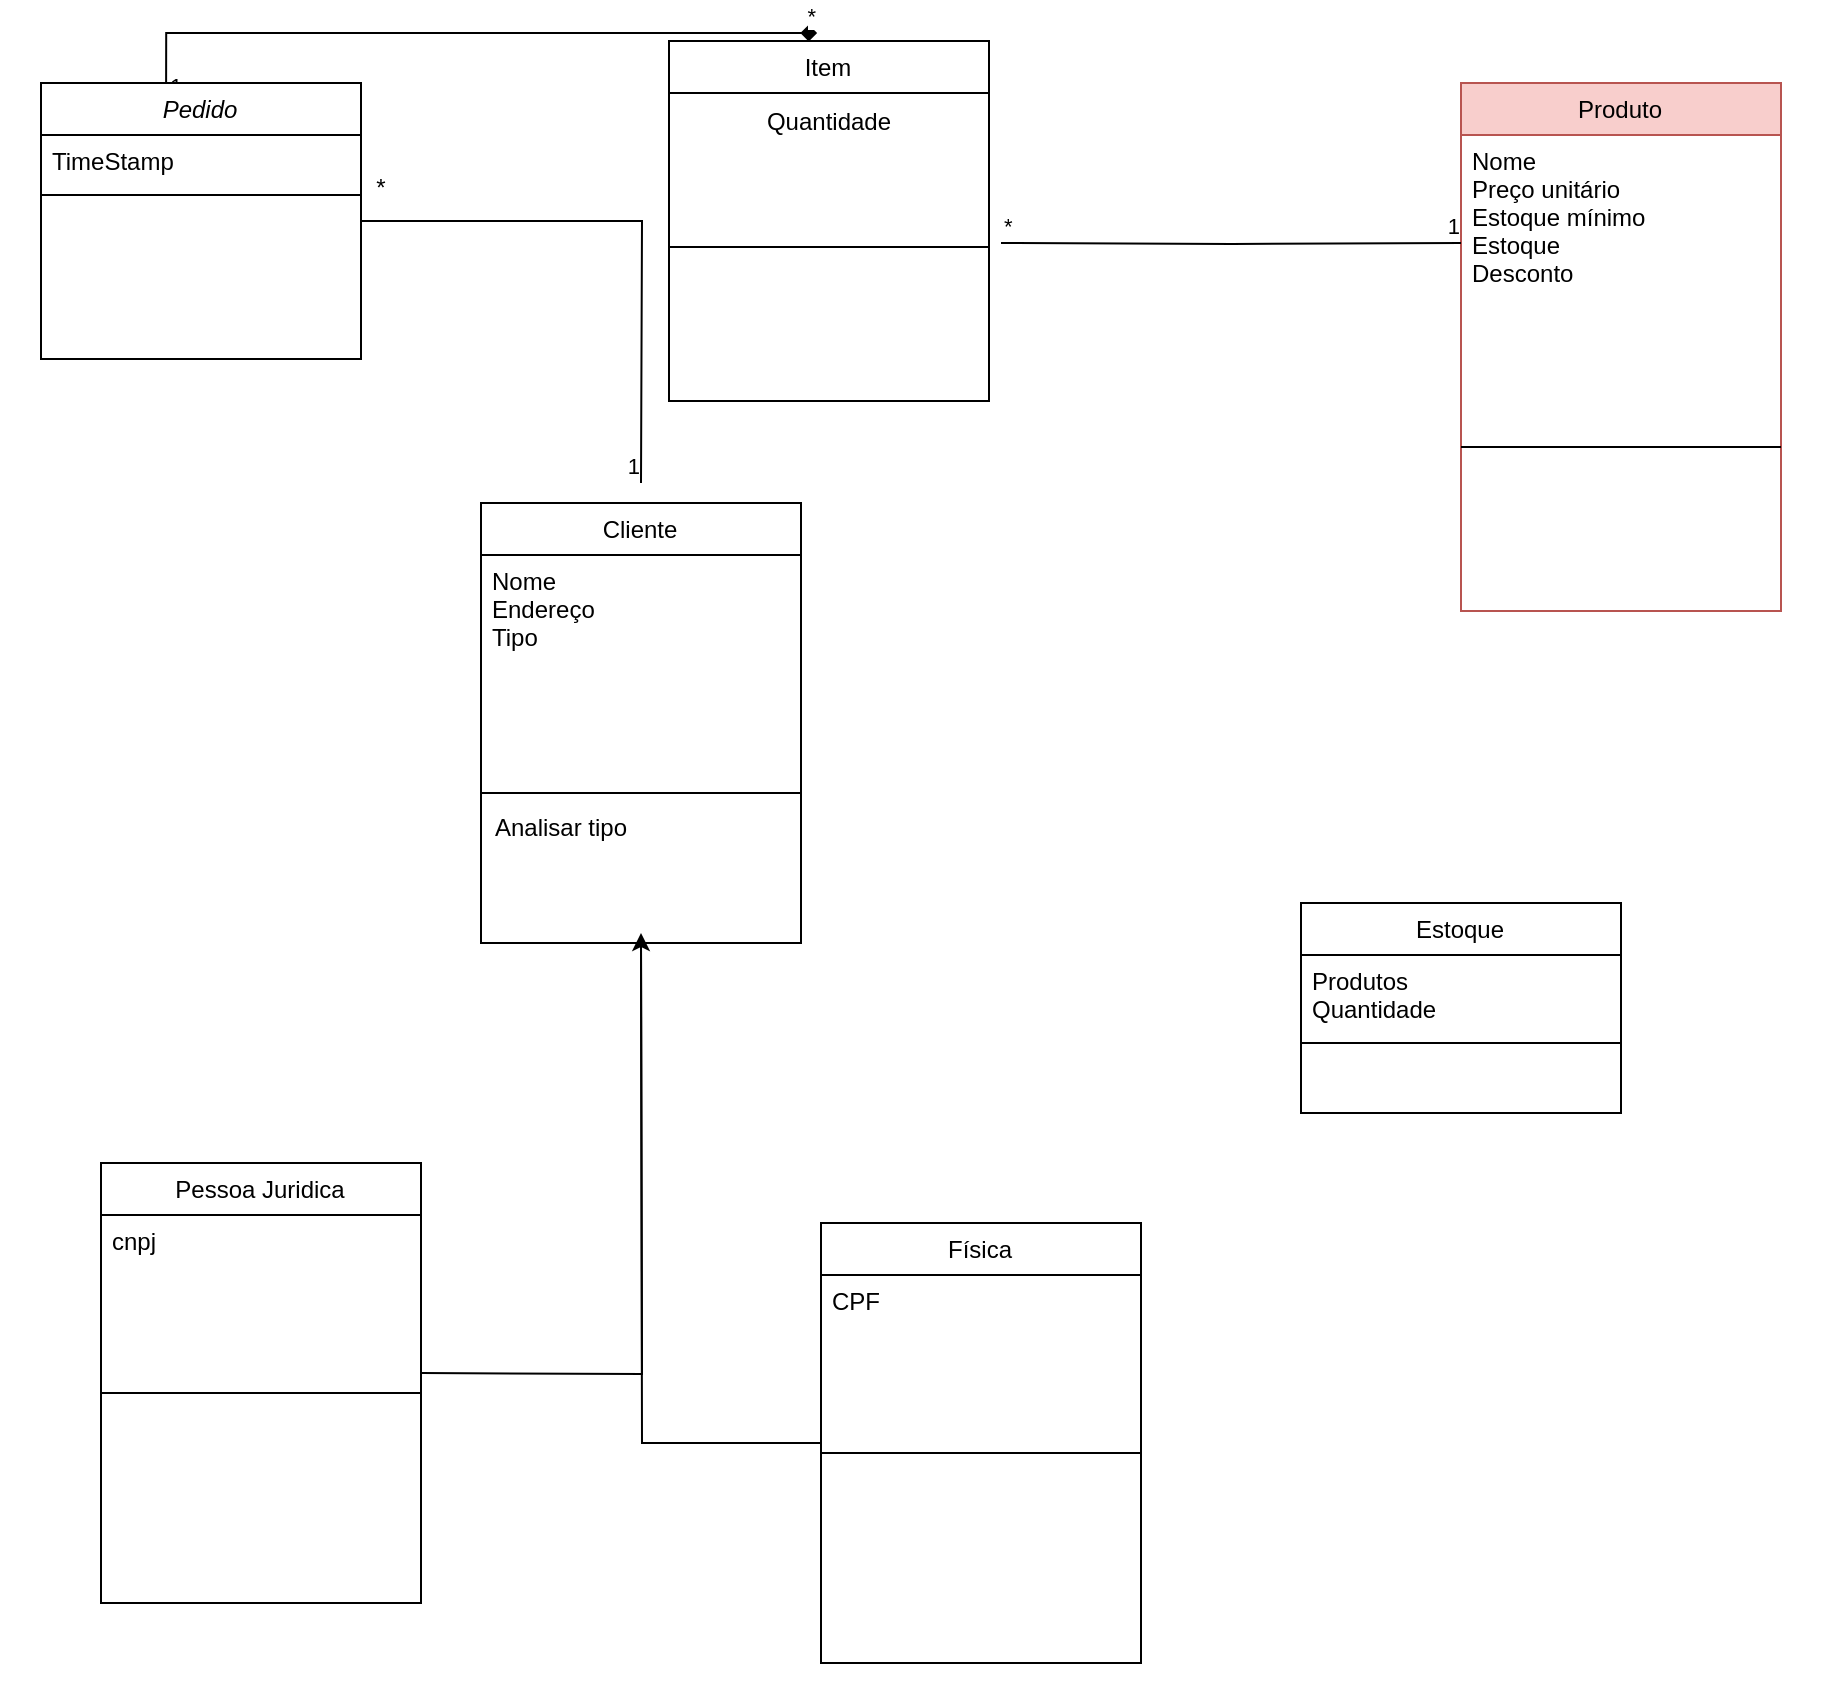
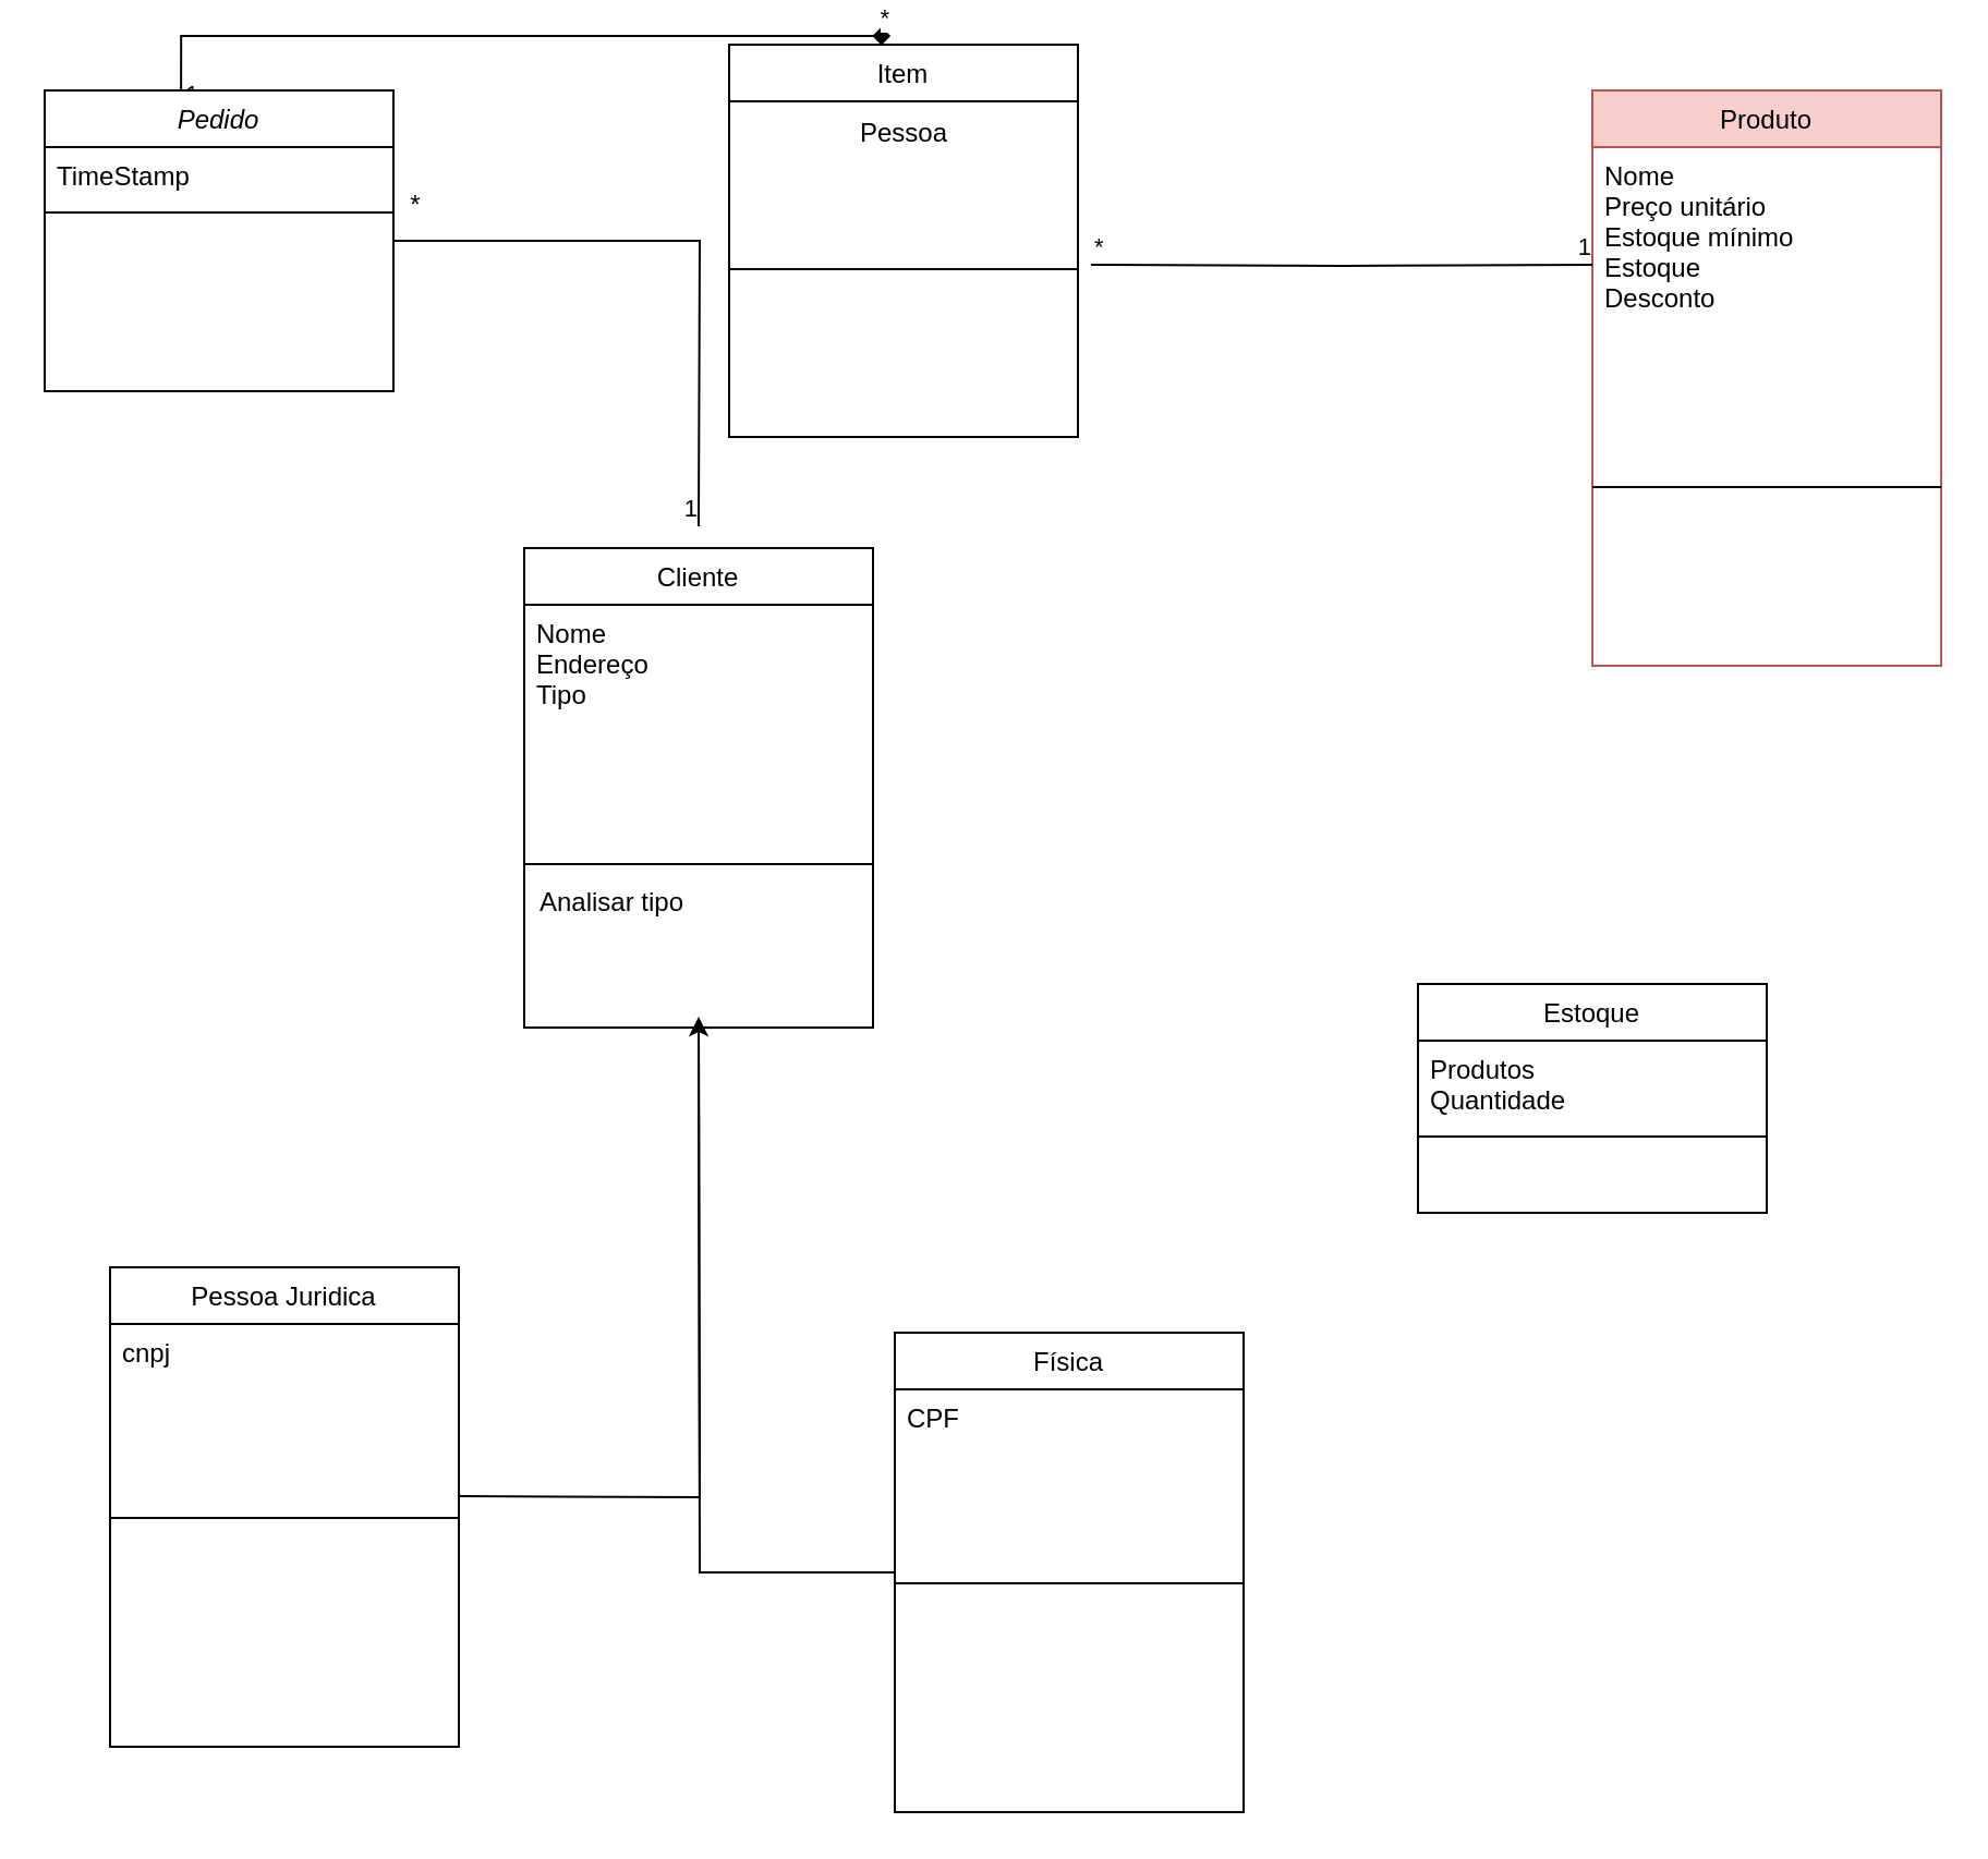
  <mxCell id="0" />
  <mxCell id="1" parent="0" />
  <mxCell id="2" value="" style="endArrow=diamond;html=1;edgeStyle=orthogonalEdgeStyle;rounded=0;entryX=0.463;entryY=-0.022;entryDx=0;entryDy=0;exitX=0.391;exitY=0;exitDx=0;exitDy=0;exitPerimeter=0;entryPerimeter=0;" edge="1" parent="1" source="5" target="8"><mxGeometry relative="1" as="geometry"><mxPoint x="82.54" y="-8.932" as="sourcePoint" /><mxPoint x="409.5" y="-47" as="targetPoint" /></mxGeometry></mxCell>
  <mxCell id="3" value="1" style="edgeLabel;resizable=0;html=1;align=left;verticalAlign=bottom;" connectable="0" vertex="1" parent="2"><mxGeometry x="-1" relative="1" as="geometry"><mxPoint y="10" as="offset" /></mxGeometry></mxCell>
  <mxCell id="4" value="*" style="edgeLabel;resizable=0;html=1;align=right;verticalAlign=bottom;" connectable="0" vertex="1" parent="2"><mxGeometry x="1" relative="1" as="geometry" /></mxCell>
  <mxCell id="5" value="Pedido" style="swimlane;fontStyle=2;align=center;verticalAlign=top;childLayout=stackLayout;horizontal=1;startSize=26;horizontalStack=0;resizeParent=1;resizeLast=0;collapsible=1;marginBottom=0;rounded=0;shadow=0;strokeWidth=1;" parent="1" vertex="1"><mxGeometry x="20" y="41" width="160" height="138" as="geometry"><mxRectangle x="230" y="140" width="160" height="26" as="alternateBounds" /></mxGeometry></mxCell>
  <mxCell id="6" value="TimeStamp" style="text;align=left;verticalAlign=top;spacingLeft=4;spacingRight=4;overflow=hidden;rotatable=0;points=[[0,0.5],[1,0.5]];portConstraint=eastwest;rounded=0;shadow=0;html=0;" parent="5" vertex="1"><mxGeometry y="26" width="160" height="26" as="geometry" /></mxCell>
  <mxCell id="7" value="" style="line;html=1;strokeWidth=1;align=left;verticalAlign=middle;spacingTop=-1;spacingLeft=3;spacingRight=3;rotatable=0;labelPosition=right;points=[];portConstraint=eastwest;" parent="5" vertex="1"><mxGeometry y="52" width="160" height="8" as="geometry" /></mxCell>
  <mxCell id="8" value="Item" style="swimlane;fontStyle=0;align=center;verticalAlign=top;childLayout=stackLayout;horizontal=1;startSize=26;horizontalStack=0;resizeParent=1;resizeLast=0;collapsible=1;marginBottom=0;rounded=0;shadow=0;strokeWidth=1;" parent="1" vertex="1"><mxGeometry x="334" y="20" width="160" height="180" as="geometry"><mxRectangle x="130" y="380" width="160" height="26" as="alternateBounds" /></mxGeometry></mxCell>
- <mxCell id="9" value="Quantidade" style="text;html=1;align=center;verticalAlign=middle;resizable=0;points=[];autosize=1;strokeColor=none;fillColor=none;" vertex="1" parent="8"><mxGeometry y="26" width="160" height="30" as="geometry" /></mxCell>
+ <mxCell id="9" value="Pessoa" style="text;html=1;align=center;verticalAlign=middle;resizable=0;points=[];autosize=1;strokeColor=none;fillColor=none;" vertex="1" parent="8"><mxGeometry y="26" width="160" height="30" as="geometry" /></mxCell>
  <mxCell id="10" value="" style="line;html=1;strokeWidth=1;align=left;verticalAlign=middle;spacingTop=-1;spacingLeft=3;spacingRight=3;rotatable=0;labelPosition=right;points=[];portConstraint=eastwest;" parent="8" vertex="1"><mxGeometry y="56" width="160" height="94" as="geometry" /></mxCell>
  <mxCell id="11" value="Cliente" style="swimlane;fontStyle=0;align=center;verticalAlign=top;childLayout=stackLayout;horizontal=1;startSize=26;horizontalStack=0;resizeParent=1;resizeLast=0;collapsible=1;marginBottom=0;rounded=0;shadow=0;strokeWidth=1;" parent="1" vertex="1"><mxGeometry x="240" y="251" width="160" height="220" as="geometry"><mxRectangle x="340" y="380" width="170" height="26" as="alternateBounds" /></mxGeometry></mxCell>
  <mxCell id="12" value="Nome&#10;Endereço&#10;Tipo" style="text;align=left;verticalAlign=top;spacingLeft=4;spacingRight=4;overflow=hidden;rotatable=0;points=[[0,0.5],[1,0.5]];portConstraint=eastwest;" parent="11" vertex="1"><mxGeometry y="26" width="160" height="64" as="geometry" /></mxCell>
  <mxCell id="13" value="" style="line;html=1;strokeWidth=1;align=left;verticalAlign=middle;spacingTop=-1;spacingLeft=3;spacingRight=3;rotatable=0;labelPosition=right;points=[];portConstraint=eastwest;" parent="11" vertex="1"><mxGeometry y="90" width="160" height="110" as="geometry" /></mxCell>
  <mxCell id="14" value="Produto" style="swimlane;fontStyle=0;align=center;verticalAlign=top;childLayout=stackLayout;horizontal=1;startSize=26;horizontalStack=0;resizeParent=1;resizeLast=0;collapsible=1;marginBottom=0;rounded=0;shadow=0;strokeWidth=1;fillColor=#f8cecc;strokeColor=#b85450;" parent="1" vertex="1"><mxGeometry x="730" y="41" width="160" height="264" as="geometry"><mxRectangle x="550" y="140" width="160" height="26" as="alternateBounds" /></mxGeometry></mxCell>
  <mxCell id="15" value="Nome&#10;Preço unitário&#10;Estoque mínimo&#10;Estoque&#10;Desconto" style="text;align=left;verticalAlign=top;spacingLeft=4;spacingRight=4;overflow=hidden;rotatable=0;points=[[0,0.5],[1,0.5]];portConstraint=eastwest;" vertex="1" parent="14"><mxGeometry y="26" width="160" height="84" as="geometry" /></mxCell>
  <mxCell id="16" value="" style="line;html=1;strokeWidth=1;align=left;verticalAlign=middle;spacingTop=-1;spacingLeft=3;spacingRight=3;rotatable=0;labelPosition=right;points=[];portConstraint=eastwest;" parent="14" vertex="1"><mxGeometry y="110" width="160" height="144" as="geometry" /></mxCell>
  <mxCell id="17" value="Estoque&#10;" style="swimlane;fontStyle=0;align=center;verticalAlign=top;childLayout=stackLayout;horizontal=1;startSize=26;horizontalStack=0;resizeParent=1;resizeLast=0;collapsible=1;marginBottom=0;rounded=0;shadow=0;strokeWidth=1;" vertex="1" parent="1"><mxGeometry x="650" y="451" width="160" height="105" as="geometry"><mxRectangle x="340" y="380" width="170" height="26" as="alternateBounds" /></mxGeometry></mxCell>
  <mxCell id="18" value="Produtos&#10;Quantidade" style="text;align=left;verticalAlign=top;spacingLeft=4;spacingRight=4;overflow=hidden;rotatable=0;points=[[0,0.5],[1,0.5]];portConstraint=eastwest;" vertex="1" parent="17"><mxGeometry y="26" width="160" height="30" as="geometry" /></mxCell>
  <mxCell id="19" value="" style="line;html=1;strokeWidth=1;align=left;verticalAlign=middle;spacingTop=-1;spacingLeft=3;spacingRight=3;rotatable=0;labelPosition=right;points=[];portConstraint=eastwest;" vertex="1" parent="17"><mxGeometry y="56" width="160" height="28" as="geometry" /></mxCell>
  <mxCell id="20" value="" style="edgeStyle=orthogonalEdgeStyle;rounded=0;orthogonalLoop=1;jettySize=auto;html=1;entryX=0.5;entryY=1;entryDx=0;entryDy=0;" edge="1" parent="1"><mxGeometry relative="1" as="geometry"><mxPoint x="210" y="686" as="sourcePoint" /><mxPoint x="320" y="466" as="targetPoint" /></mxGeometry></mxCell>
  <mxCell id="21" value="Pessoa Juridica" style="swimlane;fontStyle=0;align=center;verticalAlign=top;childLayout=stackLayout;horizontal=1;startSize=26;horizontalStack=0;resizeParent=1;resizeLast=0;collapsible=1;marginBottom=0;rounded=0;shadow=0;strokeWidth=1;" vertex="1" parent="1"><mxGeometry x="50" y="581" width="160" height="220" as="geometry"><mxRectangle x="340" y="380" width="170" height="26" as="alternateBounds" /></mxGeometry></mxCell>
  <mxCell id="22" value="cnpj" style="text;align=left;verticalAlign=top;spacingLeft=4;spacingRight=4;overflow=hidden;rotatable=0;points=[[0,0.5],[1,0.5]];portConstraint=eastwest;" vertex="1" parent="21"><mxGeometry y="26" width="160" height="34" as="geometry" /></mxCell>
  <mxCell id="23" value="" style="line;html=1;strokeWidth=1;align=left;verticalAlign=middle;spacingTop=-1;spacingLeft=3;spacingRight=3;rotatable=0;labelPosition=right;points=[];portConstraint=eastwest;" vertex="1" parent="21"><mxGeometry y="60" width="160" height="110" as="geometry" /></mxCell>
  <mxCell id="24" value="" style="edgeStyle=orthogonalEdgeStyle;rounded=0;orthogonalLoop=1;jettySize=auto;html=1;endArrow=none;endFill=0;" edge="1" parent="1" source="25"><mxGeometry relative="1" as="geometry"><mxPoint x="320" y="471" as="targetPoint" /></mxGeometry></mxCell>
  <mxCell id="25" value="Física" style="swimlane;fontStyle=0;align=center;verticalAlign=top;childLayout=stackLayout;horizontal=1;startSize=26;horizontalStack=0;resizeParent=1;resizeLast=0;collapsible=1;marginBottom=0;rounded=0;shadow=0;strokeWidth=1;" vertex="1" parent="1"><mxGeometry x="410" y="611" width="160" height="220" as="geometry"><mxRectangle x="340" y="380" width="170" height="26" as="alternateBounds" /></mxGeometry></mxCell>
  <mxCell id="26" value="CPF" style="text;align=left;verticalAlign=top;spacingLeft=4;spacingRight=4;overflow=hidden;rotatable=0;points=[[0,0.5],[1,0.5]];portConstraint=eastwest;" vertex="1" parent="25"><mxGeometry y="26" width="160" height="34" as="geometry" /></mxCell>
  <mxCell id="27" value="" style="line;html=1;strokeWidth=1;align=left;verticalAlign=middle;spacingTop=-1;spacingLeft=3;spacingRight=3;rotatable=0;labelPosition=right;points=[];portConstraint=eastwest;" vertex="1" parent="25"><mxGeometry y="60" width="160" height="110" as="geometry" /></mxCell>
  <mxCell id="28" value="" style="endArrow=none;html=1;edgeStyle=orthogonalEdgeStyle;rounded=0;exitX=1;exitY=0.5;exitDx=0;exitDy=0;" edge="1" parent="1" source="5"><mxGeometry relative="1" as="geometry"><mxPoint x="220" y="161" as="sourcePoint" /><mxPoint x="320" y="241" as="targetPoint" /></mxGeometry></mxCell>
  <mxCell id="29" value="1" style="edgeLabel;resizable=0;html=1;align=right;verticalAlign=bottom;" connectable="0" vertex="1" parent="28"><mxGeometry x="1" relative="1" as="geometry" /></mxCell>
  <mxCell id="30" value="*" style="text;html=1;align=center;verticalAlign=middle;resizable=0;points=[];autosize=1;strokeColor=none;fillColor=none;" vertex="1" parent="1"><mxGeometry x="175" y="79" width="30" height="30" as="geometry" /></mxCell>
  <mxCell id="31" value="&lt;div&gt;Analisar tipo&lt;/div&gt;" style="text;html=1;align=center;verticalAlign=middle;resizable=0;points=[];autosize=1;strokeColor=none;fillColor=none;" vertex="1" parent="1"><mxGeometry x="235" y="399" width="90" height="30" as="geometry" /></mxCell>
  <mxCell id="32" value="" style="endArrow=none;html=1;edgeStyle=orthogonalEdgeStyle;rounded=0;entryX=0;entryY=0.643;entryDx=0;entryDy=0;entryPerimeter=0;" edge="1" parent="1" target="15"><mxGeometry relative="1" as="geometry"><mxPoint x="500" y="121" as="sourcePoint" /><mxPoint x="690" y="121" as="targetPoint" /></mxGeometry></mxCell>
  <mxCell id="33" value="*" style="edgeLabel;resizable=0;html=1;align=left;verticalAlign=bottom;" connectable="0" vertex="1" parent="32"><mxGeometry x="-1" relative="1" as="geometry" /></mxCell>
  <mxCell id="34" value="1" style="edgeLabel;resizable=0;html=1;align=right;verticalAlign=bottom;" connectable="0" vertex="1" parent="32"><mxGeometry x="1" relative="1" as="geometry" /></mxCell>
